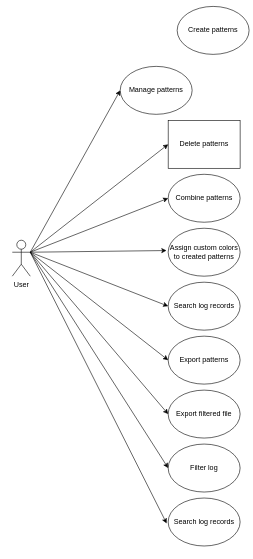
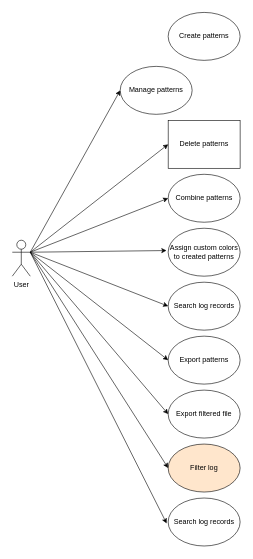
  <mxCell id="0" />
  <mxCell id="1" parent="0" />
  <mxCell id="2" value="&lt;div&gt;User&lt;/div&gt;&lt;div&gt;&lt;br&gt;&lt;/div&gt;" style="shape=umlActor;verticalLabelPosition=bottom;verticalAlign=top;html=1;outlineConnect=0;" parent="1" vertex="1"><mxGeometry x="20" y="400" width="30" height="60" as="geometry" /></mxCell>
  <mxCell id="3" value="Combine patterns" style="ellipse;whiteSpace=wrap;html=1;" parent="1" vertex="1"><mxGeometry x="280" y="290" width="120" height="80" as="geometry" /></mxCell>
  <mxCell id="4" value="Export patterns" style="ellipse;whiteSpace=wrap;html=1;" parent="1" vertex="1"><mxGeometry x="280" y="560" width="120" height="80" as="geometry" /></mxCell>
  <mxCell id="5" value="Manage patterns" style="ellipse;whiteSpace=wrap;html=1;" parent="1" vertex="1"><mxGeometry x="200" y="110" width="120" height="80" as="geometry" /></mxCell>
- <mxCell id="6" value="Create patterns" style="ellipse;whiteSpace=wrap;html=1;" parent="1" vertex="1"><mxGeometry x="295" y="10" width="120" height="80" as="geometry" /></mxCell>
- <mxCell id="7" value="Filter log" style="ellipse;whiteSpace=wrap;html=1;" parent="1" vertex="1"><mxGeometry x="280" y="740" width="120" height="80" as="geometry" /></mxCell>
+ <mxCell id="6" value="Create patterns" style="ellipse;whiteSpace=wrap;html=1;" parent="1" vertex="1"><mxGeometry x="280" y="20" width="120" height="80" as="geometry" /></mxCell>
+ <mxCell id="7" value="Filter log" style="ellipse;whiteSpace=wrap;html=1;fillColor=#ffe6cc;" parent="1" vertex="1"><mxGeometry x="280" y="740" width="120" height="80" as="geometry" /></mxCell>
  <mxCell id="8" value="Search log records" style="ellipse;whiteSpace=wrap;html=1;" parent="1" vertex="1"><mxGeometry x="280" y="830" width="120" height="80" as="geometry" /></mxCell>
  <mxCell id="9" value="" style="endArrow=classic;html=1;rounded=0;entryX=0;entryY=0.5;entryDx=0;entryDy=0;" parent="1" target="5" edge="1"><mxGeometry width="50" height="50" relative="1" as="geometry"><mxPoint x="50" y="420" as="sourcePoint" /><mxPoint x="290" y="330" as="targetPoint" /></mxGeometry></mxCell>
  <mxCell id="10" value="" style="endArrow=classic;html=1;rounded=0;entryX=0;entryY=0.5;entryDx=0;entryDy=0;" parent="1" target="3" edge="1"><mxGeometry width="50" height="50" relative="1" as="geometry"><mxPoint x="50" y="420" as="sourcePoint" /><mxPoint x="140" y="400" as="targetPoint" /></mxGeometry></mxCell>
  <mxCell id="11" value="" style="endArrow=classic;html=1;rounded=0;entryX=0;entryY=0.5;entryDx=0;entryDy=0;" parent="1" target="4" edge="1"><mxGeometry width="50" height="50" relative="1" as="geometry"><mxPoint x="50" y="420" as="sourcePoint" /><mxPoint x="160" y="440" as="targetPoint" /></mxGeometry></mxCell>
  <mxCell id="12" value="" style="endArrow=classic;html=1;rounded=0;entryX=0;entryY=0.5;entryDx=0;entryDy=0;" parent="1" target="7" edge="1"><mxGeometry width="50" height="50" relative="1" as="geometry"><mxPoint x="50" y="420" as="sourcePoint" /><mxPoint x="180" y="460" as="targetPoint" /></mxGeometry></mxCell>
  <mxCell id="13" value="" style="endArrow=classic;html=1;rounded=0;entryX=-0.021;entryY=0.53;entryDx=0;entryDy=0;entryPerimeter=0;" parent="1" target="8" edge="1"><mxGeometry width="50" height="50" relative="1" as="geometry"><mxPoint x="50" y="420" as="sourcePoint" /><mxPoint x="190" y="510" as="targetPoint" /></mxGeometry></mxCell>
  <mxCell id="14" value="Assign custom colors&lt;br&gt;to created patterns" style="ellipse;whiteSpace=wrap;html=1;" parent="1" vertex="1"><mxGeometry x="280" y="380" width="120" height="80" as="geometry" /></mxCell>
  <mxCell id="15" value="" style="endArrow=classic;html=1;rounded=0;entryX=-0.023;entryY=0.465;entryDx=0;entryDy=0;entryPerimeter=0;" parent="1" target="14" edge="1"><mxGeometry width="50" height="50" relative="1" as="geometry"><mxPoint x="50" y="420" as="sourcePoint" /><mxPoint x="300" y="390" as="targetPoint" /></mxGeometry></mxCell>
  <mxCell id="16" value="Delete patterns" style="whiteSpace=wrap;html=1;rounded=0;" vertex="1" parent="1"><mxGeometry x="280" y="200" width="120" height="80" as="geometry" /></mxCell>
  <mxCell id="17" value="" style="endArrow=classic;html=1;rounded=0;entryX=0;entryY=0.5;entryDx=0;entryDy=0;" edge="1" parent="1" target="16"><mxGeometry width="50" height="50" relative="1" as="geometry"><mxPoint x="50" y="420" as="sourcePoint" /><mxPoint x="350" y="490" as="targetPoint" /></mxGeometry></mxCell>
  <mxCell id="18" value="Search log records" style="ellipse;whiteSpace=wrap;html=1;" vertex="1" parent="1"><mxGeometry x="280" y="470" width="120" height="80" as="geometry" /></mxCell>
  <mxCell id="19" value="" style="endArrow=classic;html=1;rounded=0;entryX=0;entryY=0.5;entryDx=0;entryDy=0;" edge="1" parent="1" target="18"><mxGeometry width="50" height="50" relative="1" as="geometry"><mxPoint x="50" y="420" as="sourcePoint" /><mxPoint x="70" y="600" as="targetPoint" /></mxGeometry></mxCell>
  <mxCell id="20" value="Export filtered file" style="ellipse;whiteSpace=wrap;html=1;" vertex="1" parent="1"><mxGeometry x="280" y="650" width="120" height="80" as="geometry" /></mxCell>
  <mxCell id="21" value="" style="endArrow=classic;html=1;rounded=0;entryX=0;entryY=0.5;entryDx=0;entryDy=0;" edge="1" parent="1" target="20"><mxGeometry width="50" height="50" relative="1" as="geometry"><mxPoint x="50" y="420" as="sourcePoint" /><mxPoint x="40" y="720" as="targetPoint" /></mxGeometry></mxCell>
